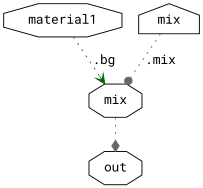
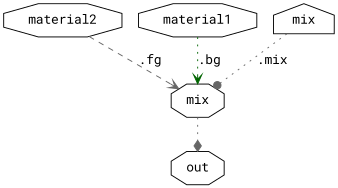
  digraph {
    rankdir=TB
    fontname="Roboto Mono"
    node [shape=octagon fontname="Roboto Mono"]
    edge [color=gray40 style=dotted arrowhead=vee fontname="Roboto Mono"]
    n1 [label=mix]
    n2 [label=out]
+   n3 [label=material2]
    n4 [label=material1]
    n5 [label=mix shape=house]
    n1 -> n2 [arrowhead=diamond]
+   n3 -> n1 [label=".fg" style=dashed]
    n4 -> n1 [label=".bg" color=darkgreen]
    n5 -> n1 [label=".mix" arrowhead=dot]
  }
